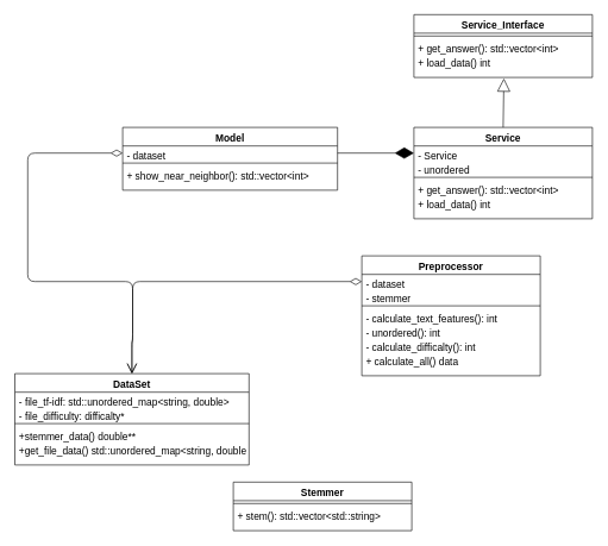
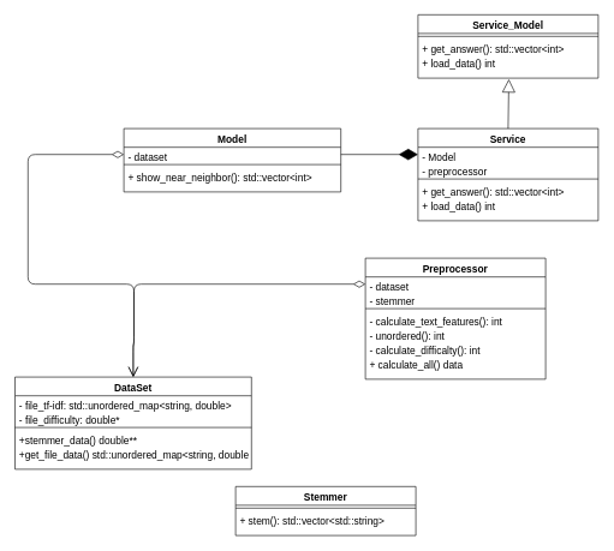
  <mxCell id="0" />
  <mxCell id="1" parent="0" />
  <mxCell id="2" value="Service" style="swimlane;fontStyle=1;align=center;verticalAlign=top;childLayout=stackLayout;horizontal=1;startSize=26;horizontalStack=0;resizeParent=1;resizeParentMax=0;resizeLast=0;collapsible=1;marginBottom=0;fontSize=14;" parent="1" vertex="1"><mxGeometry x="579" y="178" width="250" height="128" as="geometry" /></mxCell>
- <mxCell id="3" value="- Service" style="text;strokeColor=none;fillColor=none;align=left;verticalAlign=top;spacingLeft=4;spacingRight=4;overflow=hidden;rotatable=0;points=[[0,0.5],[1,0.5]];portConstraint=eastwest;fontSize=14;" parent="2" vertex="1"><mxGeometry y="26" width="250" height="20" as="geometry" /></mxCell>
- <mxCell id="4" value="- unordered" style="text;strokeColor=none;fillColor=none;align=left;verticalAlign=top;spacingLeft=4;spacingRight=4;overflow=hidden;rotatable=0;points=[[0,0.5],[1,0.5]];portConstraint=eastwest;fontSize=14;" parent="2" vertex="1"><mxGeometry y="46" width="250" height="20" as="geometry" /></mxCell>
+ <mxCell id="3" value="- Model" style="text;strokeColor=none;fillColor=none;align=left;verticalAlign=top;spacingLeft=4;spacingRight=4;overflow=hidden;rotatable=0;points=[[0,0.5],[1,0.5]];portConstraint=eastwest;fontSize=14;" parent="2" vertex="1"><mxGeometry y="26" width="250" height="20" as="geometry" /></mxCell>
+ <mxCell id="4" value="- preprocessor" style="text;strokeColor=none;fillColor=none;align=left;verticalAlign=top;spacingLeft=4;spacingRight=4;overflow=hidden;rotatable=0;points=[[0,0.5],[1,0.5]];portConstraint=eastwest;fontSize=14;" parent="2" vertex="1"><mxGeometry y="46" width="250" height="20" as="geometry" /></mxCell>
  <mxCell id="5" value="" style="line;strokeWidth=1;fillColor=none;align=left;verticalAlign=middle;spacingTop=-1;spacingLeft=3;spacingRight=3;rotatable=0;labelPosition=right;points=[];portConstraint=eastwest;fontSize=14;" parent="2" vertex="1"><mxGeometry y="66" width="250" height="8" as="geometry" /></mxCell>
  <mxCell id="6" value="+ get_answer(): std::vector&lt;int&gt;" style="text;strokeColor=none;fillColor=none;align=left;verticalAlign=top;spacingLeft=4;spacingRight=4;overflow=hidden;rotatable=0;points=[[0,0.5],[1,0.5]];portConstraint=eastwest;fontSize=14;" parent="2" vertex="1"><mxGeometry y="74" width="250" height="20" as="geometry" /></mxCell>
  <mxCell id="7" value="+ load_data() int" style="text;strokeColor=none;fillColor=none;align=left;verticalAlign=top;spacingLeft=4;spacingRight=4;overflow=hidden;rotatable=0;points=[[0,0.5],[1,0.5]];portConstraint=eastwest;fontSize=14;" parent="2" vertex="1"><mxGeometry y="94" width="250" height="20" as="geometry" /></mxCell>
  <mxCell id="8" value="" style="text;strokeColor=none;fillColor=none;align=left;verticalAlign=middle;spacingTop=-1;spacingLeft=4;spacingRight=4;rotatable=0;labelPosition=right;points=[];portConstraint=eastwest;fontSize=14;" parent="2" vertex="1"><mxGeometry y="114" width="250" height="14" as="geometry" /></mxCell>
- <mxCell id="9" value="Service_Interface" style="swimlane;fontStyle=1;align=center;verticalAlign=top;childLayout=stackLayout;horizontal=1;startSize=26;horizontalStack=0;resizeParent=1;resizeParentMax=0;resizeLast=0;collapsible=1;marginBottom=0;fontSize=14;" parent="1" vertex="1"><mxGeometry x="579" y="20" width="250" height="88" as="geometry" /></mxCell>
+ <mxCell id="9" value="Service_Model" style="swimlane;fontStyle=1;align=center;verticalAlign=top;childLayout=stackLayout;horizontal=1;startSize=26;horizontalStack=0;resizeParent=1;resizeParentMax=0;resizeLast=0;collapsible=1;marginBottom=0;fontSize=14;" parent="1" vertex="1"><mxGeometry x="579" y="20" width="250" height="88" as="geometry" /></mxCell>
  <mxCell id="10" value="" style="line;strokeWidth=1;fillColor=none;align=left;verticalAlign=middle;spacingTop=-1;spacingLeft=3;spacingRight=3;rotatable=0;labelPosition=right;points=[];portConstraint=eastwest;fontSize=14;" parent="9" vertex="1"><mxGeometry y="26" width="250" height="8" as="geometry" /></mxCell>
  <mxCell id="11" value="+ get_answer(): std::vector&lt;int&gt;" style="text;strokeColor=none;fillColor=none;align=left;verticalAlign=top;spacingLeft=4;spacingRight=4;overflow=hidden;rotatable=0;points=[[0,0.5],[1,0.5]];portConstraint=eastwest;fontSize=14;" parent="9" vertex="1"><mxGeometry y="34" width="250" height="20" as="geometry" /></mxCell>
  <mxCell id="12" value="+ load_data() int" style="text;strokeColor=none;fillColor=none;align=left;verticalAlign=top;spacingLeft=4;spacingRight=4;overflow=hidden;rotatable=0;points=[[0,0.5],[1,0.5]];portConstraint=eastwest;fontSize=14;" parent="9" vertex="1"><mxGeometry y="54" width="250" height="20" as="geometry" /></mxCell>
  <mxCell id="13" value="" style="text;strokeColor=none;fillColor=none;align=left;verticalAlign=middle;spacingTop=-1;spacingLeft=4;spacingRight=4;rotatable=0;labelPosition=right;points=[];portConstraint=eastwest;fontSize=14;" parent="9" vertex="1"><mxGeometry y="74" width="250" height="14" as="geometry" /></mxCell>
  <mxCell id="14" value="Model" style="swimlane;fontStyle=1;align=center;verticalAlign=top;childLayout=stackLayout;horizontal=1;startSize=26;horizontalStack=0;resizeParent=1;resizeParentMax=0;resizeLast=0;collapsible=1;marginBottom=0;fontSize=14;" parent="1" vertex="1"><mxGeometry x="171" y="178" width="301" height="88" as="geometry" /></mxCell>
  <mxCell id="15" value="- dataset" style="text;strokeColor=none;fillColor=none;align=left;verticalAlign=top;spacingLeft=4;spacingRight=4;overflow=hidden;rotatable=0;points=[[0,0.5],[1,0.5]];portConstraint=eastwest;fontSize=14;" parent="14" vertex="1"><mxGeometry y="26" width="301" height="20" as="geometry" /></mxCell>
  <mxCell id="16" value="" style="line;strokeWidth=1;fillColor=none;align=left;verticalAlign=middle;spacingTop=-1;spacingLeft=3;spacingRight=3;rotatable=0;labelPosition=right;points=[];portConstraint=eastwest;fontSize=14;" parent="14" vertex="1"><mxGeometry y="46" width="301" height="8" as="geometry" /></mxCell>
  <mxCell id="17" value="+ show_near_neighbor(): std::vector&lt;int&gt;" style="text;strokeColor=none;fillColor=none;align=left;verticalAlign=top;spacingLeft=4;spacingRight=4;overflow=hidden;rotatable=0;points=[[0,0.5],[1,0.5]];portConstraint=eastwest;fontSize=14;" parent="14" vertex="1"><mxGeometry y="54" width="301" height="20" as="geometry" /></mxCell>
  <mxCell id="18" value="" style="text;strokeColor=none;fillColor=none;align=left;verticalAlign=middle;spacingTop=-1;spacingLeft=4;spacingRight=4;rotatable=0;labelPosition=right;points=[];portConstraint=eastwest;fontSize=14;" parent="14" vertex="1"><mxGeometry y="74" width="301" height="14" as="geometry" /></mxCell>
  <mxCell id="19" value="" style="endArrow=block;endSize=16;endFill=0;html=1;entryX=0.504;entryY=1.1;entryDx=0;entryDy=0;entryPerimeter=0;exitX=0.5;exitY=0;exitDx=0;exitDy=0;" parent="1" source="2" target="13" edge="1"><mxGeometry width="160" relative="1" as="geometry"><mxPoint x="285" y="340" as="sourcePoint" /><mxPoint x="445" y="340" as="targetPoint" /></mxGeometry></mxCell>
  <mxCell id="20" value="" style="endArrow=diamondThin;endFill=1;endSize=24;html=1;exitX=1;exitY=0.5;exitDx=0;exitDy=0;entryX=0;entryY=0.5;entryDx=0;entryDy=0;" parent="1" source="15" target="3" edge="1"><mxGeometry width="160" relative="1" as="geometry"><mxPoint x="374" y="308" as="sourcePoint" /><mxPoint x="534" y="308" as="targetPoint" /></mxGeometry></mxCell>
  <mxCell id="21" value="Preprocessor" style="swimlane;fontStyle=1;align=center;verticalAlign=top;childLayout=stackLayout;horizontal=1;startSize=26;horizontalStack=0;resizeParent=1;resizeParentMax=0;resizeLast=0;collapsible=1;marginBottom=0;fontSize=14;" parent="1" vertex="1"><mxGeometry x="506" y="358" width="250" height="168" as="geometry" /></mxCell>
  <mxCell id="22" value="- dataset" style="text;strokeColor=none;fillColor=none;align=left;verticalAlign=top;spacingLeft=4;spacingRight=4;overflow=hidden;rotatable=0;points=[[0,0.5],[1,0.5]];portConstraint=eastwest;fontSize=14;" parent="21" vertex="1"><mxGeometry y="26" width="250" height="20" as="geometry" /></mxCell>
  <mxCell id="23" value="- stemmer" style="text;strokeColor=none;fillColor=none;align=left;verticalAlign=top;spacingLeft=4;spacingRight=4;overflow=hidden;rotatable=0;points=[[0,0.5],[1,0.5]];portConstraint=eastwest;fontSize=14;" parent="21" vertex="1"><mxGeometry y="46" width="250" height="20" as="geometry" /></mxCell>
  <mxCell id="24" value="" style="line;strokeWidth=1;fillColor=none;align=left;verticalAlign=middle;spacingTop=-1;spacingLeft=3;spacingRight=3;rotatable=0;labelPosition=right;points=[];portConstraint=eastwest;fontSize=14;" parent="21" vertex="1"><mxGeometry y="66" width="250" height="8" as="geometry" /></mxCell>
  <mxCell id="25" value="- calculate_text_features(): int&#10;" style="text;strokeColor=none;fillColor=none;align=left;verticalAlign=top;spacingLeft=4;spacingRight=4;overflow=hidden;rotatable=0;points=[[0,0.5],[1,0.5]];portConstraint=eastwest;fontSize=14;" parent="21" vertex="1"><mxGeometry y="74" width="250" height="20" as="geometry" /></mxCell>
  <mxCell id="26" value="- unordered(): int&#10;" style="text;strokeColor=none;fillColor=none;align=left;verticalAlign=top;spacingLeft=4;spacingRight=4;overflow=hidden;rotatable=0;points=[[0,0.5],[1,0.5]];portConstraint=eastwest;fontSize=14;" parent="21" vertex="1"><mxGeometry y="94" width="250" height="20" as="geometry" /></mxCell>
  <mxCell id="27" value="- calculate_difficalty(): int&#10;" style="text;strokeColor=none;fillColor=none;align=left;verticalAlign=top;spacingLeft=4;spacingRight=4;overflow=hidden;rotatable=0;points=[[0,0.5],[1,0.5]];portConstraint=eastwest;fontSize=14;" parent="21" vertex="1"><mxGeometry y="114" width="250" height="20" as="geometry" /></mxCell>
  <mxCell id="28" value="+ calculate_all() data" style="text;strokeColor=none;fillColor=none;align=left;verticalAlign=top;spacingLeft=4;spacingRight=4;overflow=hidden;rotatable=0;points=[[0,0.5],[1,0.5]];portConstraint=eastwest;fontSize=14;" parent="21" vertex="1"><mxGeometry y="134" width="250" height="20" as="geometry" /></mxCell>
  <mxCell id="29" value="" style="text;strokeColor=none;fillColor=none;align=left;verticalAlign=middle;spacingTop=-1;spacingLeft=4;spacingRight=4;rotatable=0;labelPosition=right;points=[];portConstraint=eastwest;fontSize=14;" parent="21" vertex="1"><mxGeometry y="154" width="250" height="14" as="geometry" /></mxCell>
  <mxCell id="30" value="" style="endArrow=open;html=1;endSize=12;startArrow=diamondThin;startSize=14;startFill=0;edgeStyle=orthogonalEdgeStyle;align=left;verticalAlign=bottom;exitX=0;exitY=0.5;exitDx=0;exitDy=0;entryX=0.5;entryY=0;entryDx=0;entryDy=0;" parent="1" source="22" target="36" edge="1"><mxGeometry x="-1" y="3" relative="1" as="geometry"><mxPoint x="120" y="327" as="sourcePoint" /><mxPoint x="54" y="479" as="targetPoint" /><Array as="points"><mxPoint x="185" y="394" /><mxPoint x="185" y="479" /><mxPoint x="184" y="479" /></Array></mxGeometry></mxCell>
  <mxCell id="31" value="" style="endArrow=open;html=1;endSize=12;startArrow=diamondThin;startSize=14;startFill=0;edgeStyle=orthogonalEdgeStyle;align=left;verticalAlign=bottom;exitX=0;exitY=0.5;exitDx=0;exitDy=0;entryX=0.5;entryY=0;entryDx=0;entryDy=0;" parent="1" source="15" target="36" edge="1"><mxGeometry x="-1" y="3" relative="1" as="geometry"><mxPoint x="58" y="307" as="sourcePoint" /><mxPoint x="299" y="477" as="targetPoint" /><Array as="points"><mxPoint x="38" y="214" /><mxPoint x="38" y="394" /><mxPoint x="185" y="394" /><mxPoint x="185" y="477" /><mxPoint x="184" y="477" /></Array></mxGeometry></mxCell>
  <mxCell id="32" value="Stemmer" style="swimlane;fontStyle=1;align=center;verticalAlign=top;childLayout=stackLayout;horizontal=1;startSize=26;horizontalStack=0;resizeParent=1;resizeParentMax=0;resizeLast=0;collapsible=1;marginBottom=0;fontSize=14;" parent="1" vertex="1"><mxGeometry x="326" y="675" width="250" height="68" as="geometry" /></mxCell>
  <mxCell id="33" value="" style="line;strokeWidth=1;fillColor=none;align=left;verticalAlign=middle;spacingTop=-1;spacingLeft=3;spacingRight=3;rotatable=0;labelPosition=right;points=[];portConstraint=eastwest;fontSize=14;" parent="32" vertex="1"><mxGeometry y="26" width="250" height="8" as="geometry" /></mxCell>
  <mxCell id="34" value="+ stem(): std::vector&lt;std::string&gt;&#10;" style="text;strokeColor=none;fillColor=none;align=left;verticalAlign=top;spacingLeft=4;spacingRight=4;overflow=hidden;rotatable=0;points=[[0,0.5],[1,0.5]];portConstraint=eastwest;fontSize=14;" parent="32" vertex="1"><mxGeometry y="34" width="250" height="20" as="geometry" /></mxCell>
  <mxCell id="35" value="" style="text;strokeColor=none;fillColor=none;align=left;verticalAlign=middle;spacingTop=-1;spacingLeft=4;spacingRight=4;rotatable=0;labelPosition=right;points=[];portConstraint=eastwest;fontSize=14;" parent="32" vertex="1"><mxGeometry y="54" width="250" height="14" as="geometry" /></mxCell>
  <mxCell id="36" value="DataSet" style="swimlane;fontStyle=1;align=center;verticalAlign=top;childLayout=stackLayout;horizontal=1;startSize=26;horizontalStack=0;resizeParent=1;resizeParentMax=0;resizeLast=0;collapsible=1;marginBottom=0;fontSize=14;" parent="1" vertex="1"><mxGeometry x="20" y="523" width="328" height="128" as="geometry" /></mxCell>
  <mxCell id="37" value="- file_tf-idf: std::unordered_map&lt;string, double&gt;&#10;" style="text;strokeColor=none;fillColor=none;align=left;verticalAlign=top;spacingLeft=4;spacingRight=4;overflow=hidden;rotatable=0;points=[[0,0.5],[1,0.5]];portConstraint=eastwest;fontSize=14;" parent="36" vertex="1"><mxGeometry y="26" width="328" height="20" as="geometry" /></mxCell>
- <mxCell id="38" value="- file_difficulty: difficalty*&#10;" style="text;strokeColor=none;fillColor=none;align=left;verticalAlign=top;spacingLeft=4;spacingRight=4;overflow=hidden;rotatable=0;points=[[0,0.5],[1,0.5]];portConstraint=eastwest;fontSize=14;" parent="36" vertex="1"><mxGeometry y="46" width="328" height="20" as="geometry" /></mxCell>
+ <mxCell id="38" value="- file_difficulty: double*&#10;" style="text;strokeColor=none;fillColor=none;align=left;verticalAlign=top;spacingLeft=4;spacingRight=4;overflow=hidden;rotatable=0;points=[[0,0.5],[1,0.5]];portConstraint=eastwest;fontSize=14;" parent="36" vertex="1"><mxGeometry y="46" width="328" height="20" as="geometry" /></mxCell>
  <mxCell id="39" value="" style="line;strokeWidth=1;fillColor=none;align=left;verticalAlign=middle;spacingTop=-1;spacingLeft=3;spacingRight=3;rotatable=0;labelPosition=right;points=[];portConstraint=eastwest;fontSize=14;" parent="36" vertex="1"><mxGeometry y="66" width="328" height="8" as="geometry" /></mxCell>
  <mxCell id="40" value="+stemmer_data() double**" style="text;strokeColor=none;fillColor=none;align=left;verticalAlign=top;spacingLeft=4;spacingRight=4;overflow=hidden;rotatable=0;points=[[0,0.5],[1,0.5]];portConstraint=eastwest;fontSize=14;" parent="36" vertex="1"><mxGeometry y="74" width="328" height="20" as="geometry" /></mxCell>
  <mxCell id="41" value="+get_file_data() std::unordered_map&lt;string, double&gt;" style="text;strokeColor=none;fillColor=none;align=left;verticalAlign=top;spacingLeft=4;spacingRight=4;overflow=hidden;rotatable=0;points=[[0,0.5],[1,0.5]];portConstraint=eastwest;fontSize=14;" vertex="1" parent="36"><mxGeometry y="94" width="328" height="20" as="geometry" /></mxCell>
  <mxCell id="42" value="" style="text;strokeColor=none;fillColor=none;align=left;verticalAlign=middle;spacingTop=-1;spacingLeft=4;spacingRight=4;rotatable=0;labelPosition=right;points=[];portConstraint=eastwest;fontSize=14;" parent="36" vertex="1"><mxGeometry y="114" width="328" height="14" as="geometry" /></mxCell>
